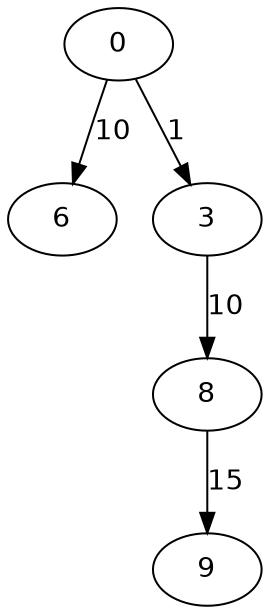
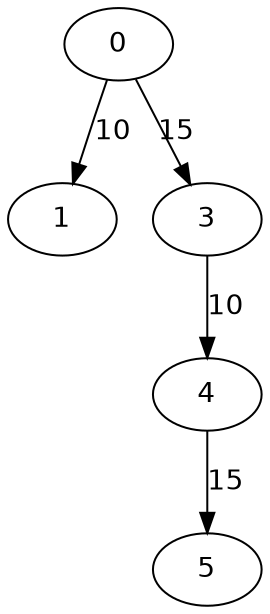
  digraph {
    fontname="DejaVu Sans"
    node [fontname="DejaVu Sans"]
    edge [fontname="DejaVu Sans"]
    0
-   1 [label=6]
+   1
    3
-   4 [label=8]
-   5 [label=9]
+   4
+   5
    0 -> 1 [label=10]
-   0 -> 3 [label=1]
+   0 -> 3 [label=15]
    3 -> 4 [label=10]
    4 -> 5 [label=15]
  }
